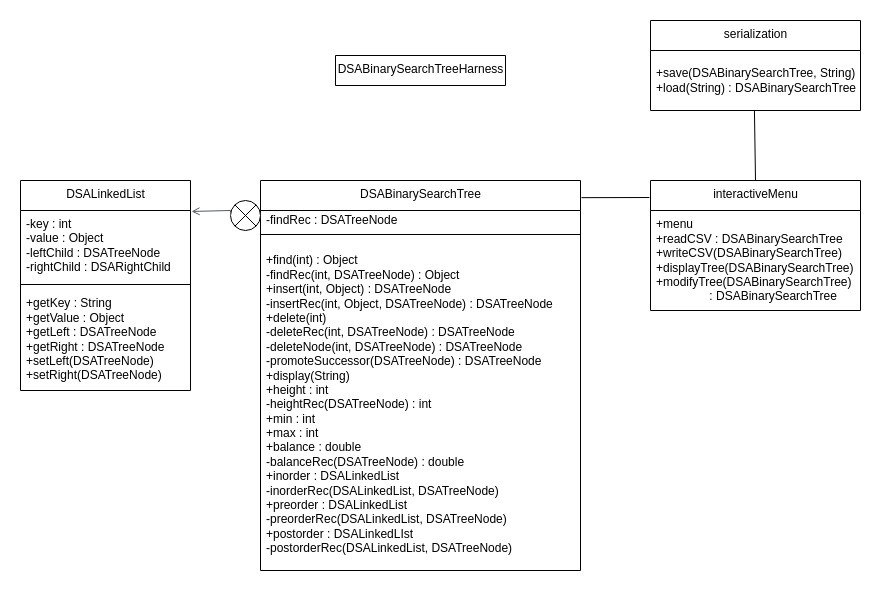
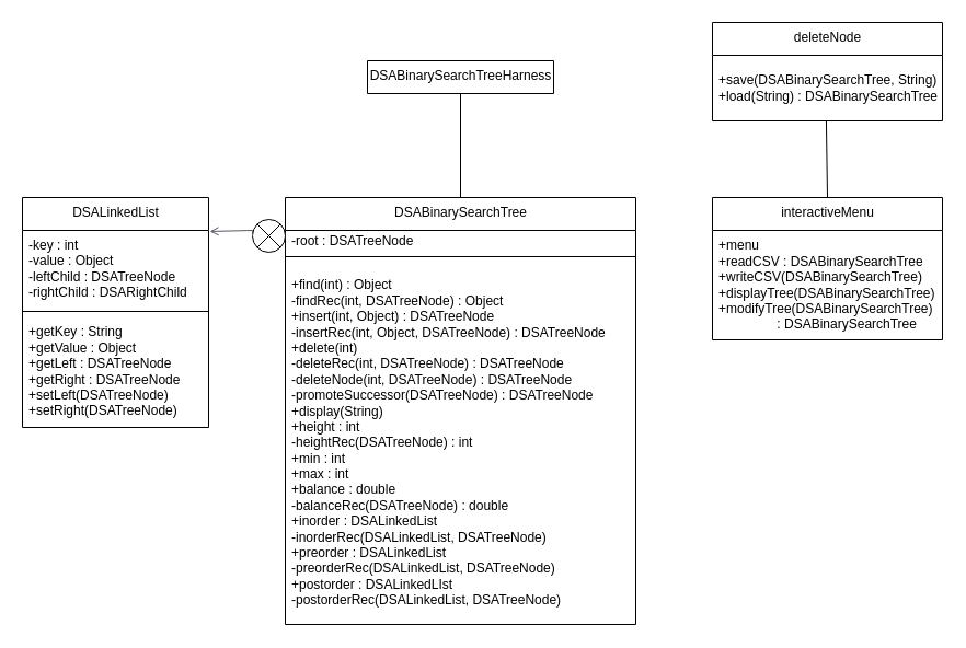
  <mxCell id="0" />
  <mxCell id="1" parent="0" />
  <mxCell id="2" value="DSALinkedList" style="swimlane;fontStyle=0;align=center;verticalAlign=top;childLayout=stackLayout;horizontal=1;startSize=30;horizontalStack=0;resizeParent=1;resizeParentMax=0;resizeLast=0;collapsible=0;marginBottom=0;html=1;" parent="1" vertex="1"><mxGeometry x="20" y="180" width="170" height="210" as="geometry" /></mxCell>
  <mxCell id="3" value="-key : int&lt;br&gt;-value : Object&lt;br&gt;-leftChild : DSATreeNode&lt;br&gt;-rightChild : DSARightChild" style="text;html=1;strokeColor=none;fillColor=none;align=left;verticalAlign=middle;spacingLeft=4;spacingRight=4;overflow=hidden;rotatable=0;points=[[0,0.5],[1,0.5]];portConstraint=eastwest;" parent="2" vertex="1"><mxGeometry y="30" width="170" height="70" as="geometry" /></mxCell>
  <mxCell id="4" value="" style="line;strokeWidth=1;fillColor=none;align=left;verticalAlign=middle;spacingTop=-1;spacingLeft=3;spacingRight=3;rotatable=0;labelPosition=right;points=[];portConstraint=eastwest;" parent="2" vertex="1"><mxGeometry y="100" width="170" height="8" as="geometry" /></mxCell>
  <mxCell id="5" value="+getKey : String&lt;br&gt;+getValue : Object&lt;br&gt;+getLeft : DSATreeNode&lt;br&gt;+getRight : DSATreeNode&lt;br&gt;+setLeft(DSATreeNode)&lt;br&gt;+setRight(DSATreeNode)" style="text;html=1;strokeColor=none;fillColor=none;align=left;verticalAlign=middle;spacingLeft=4;spacingRight=4;overflow=hidden;rotatable=0;points=[[0,0.5],[1,0.5]];portConstraint=eastwest;" parent="2" vertex="1"><mxGeometry y="108" width="170" height="102" as="geometry" /></mxCell>
  <mxCell id="6" value="DSABinarySearchTree" style="swimlane;fontStyle=0;align=center;verticalAlign=top;childLayout=stackLayout;horizontal=1;startSize=30;horizontalStack=0;resizeParent=1;resizeParentMax=0;resizeLast=0;collapsible=0;marginBottom=0;html=1;" parent="1" vertex="1"><mxGeometry x="260" y="180" width="320" height="390" as="geometry" /></mxCell>
- <mxCell id="7" value="-findRec : DSATreeNode" style="text;html=1;strokeColor=none;fillColor=none;align=left;verticalAlign=middle;spacingLeft=4;spacingRight=4;overflow=hidden;rotatable=0;points=[[0,0.5],[1,0.5]];portConstraint=eastwest;" parent="6" vertex="1"><mxGeometry y="30" width="320" height="20" as="geometry" /></mxCell>
+ <mxCell id="7" value="-root : DSATreeNode" style="text;html=1;strokeColor=none;fillColor=none;align=left;verticalAlign=middle;spacingLeft=4;spacingRight=4;overflow=hidden;rotatable=0;points=[[0,0.5],[1,0.5]];portConstraint=eastwest;" parent="6" vertex="1"><mxGeometry y="30" width="320" height="20" as="geometry" /></mxCell>
  <mxCell id="8" value="" style="line;strokeWidth=1;fillColor=none;align=left;verticalAlign=middle;spacingTop=-1;spacingLeft=3;spacingRight=3;rotatable=0;labelPosition=right;points=[];portConstraint=eastwest;" parent="6" vertex="1"><mxGeometry y="50" width="320" height="8" as="geometry" /></mxCell>
  <mxCell id="9" value="+find(int) : Object&lt;br&gt;-findRec(int, DSATreeNode) : Object&lt;br&gt;+insert(int, Object) : DSATreeNode&lt;br&gt;-insertRec(int, Object, DSATreeNode) : DSATreeNode&lt;br&gt;+delete(int)&lt;br&gt;-deleteRec(int, DSATreeNode) : DSATreeNode&lt;br&gt;-deleteNode(int, DSATreeNode) : DSATreeNode&lt;br&gt;-promoteSuccessor(DSATreeNode) : DSATreeNode&lt;br&gt;+display(String)&lt;br&gt;+height : int&lt;br&gt;-heightRec(DSATreeNode) : int&lt;br&gt;+min : int&lt;br&gt;+max : int&lt;br&gt;+balance : double&lt;br&gt;-balanceRec(DSATreeNode) : double&lt;br&gt;+inorder : DSALinkedList&lt;br&gt;-inorderRec(DSALinkedList, DSATreeNode)&lt;br&gt;+preorder : DSALinkedList&lt;br&gt;-preorderRec(DSALinkedList, DSATreeNode)&lt;br&gt;+postorder : DSALinkedLIst&lt;br&gt;-postorderRec(DSALinkedList, DSATreeNode)" style="text;html=1;strokeColor=none;fillColor=none;align=left;verticalAlign=middle;spacingLeft=4;spacingRight=4;overflow=hidden;rotatable=0;points=[[0,0.5],[1,0.5]];portConstraint=eastwest;" parent="6" vertex="1"><mxGeometry y="58" width="320" height="332" as="geometry" /></mxCell>
  <mxCell id="10" value="DSABinarySearchTreeHarness" style="swimlane;fontStyle=0;align=center;verticalAlign=top;childLayout=stackLayout;horizontal=1;startSize=38;horizontalStack=0;resizeParent=1;resizeParentMax=0;resizeLast=0;collapsible=0;marginBottom=0;html=1;" parent="1" vertex="1"><mxGeometry x="335" y="55" width="170" height="30" as="geometry" /></mxCell>
+ <mxCell id="11" value="" style="endArrow=none;html=1;rounded=0;strokeColor=#000000;entryX=0.5;entryY=1;entryDx=0;entryDy=0;exitX=0.5;exitY=0;exitDx=0;exitDy=0;" parent="1" source="6" target="10" edge="1"><mxGeometry width="50" height="50" relative="1" as="geometry"><mxPoint x="90" y="240" as="sourcePoint" /><mxPoint x="140" y="190" as="targetPoint" /></mxGeometry></mxCell>
  <mxCell id="12" value="interactiveMenu" style="swimlane;fontStyle=0;align=center;verticalAlign=top;childLayout=stackLayout;horizontal=1;startSize=30;horizontalStack=0;resizeParent=1;resizeParentMax=0;resizeLast=0;collapsible=0;marginBottom=0;html=1;" parent="1" vertex="1"><mxGeometry x="650" y="180" width="210" height="130" as="geometry" /></mxCell>
  <mxCell id="13" value="+menu&lt;br&gt;+readCSV : DSABinarySearchTree&lt;br&gt;+writeCSV(DSABinarySearchTree)&lt;br&gt;+displayTree(DSABinarySearchTree)&lt;br&gt;+modifyTree(DSABinarySearchTree)&amp;nbsp;&lt;br&gt;&lt;span style=&quot;white-space: pre&quot;&gt;&#09;&lt;/span&gt;&lt;span style=&quot;white-space: pre&quot;&gt;&#09;&lt;/span&gt;: DSABinarySearchTree&lt;br&gt;" style="text;html=1;strokeColor=none;fillColor=none;align=left;verticalAlign=middle;spacingLeft=4;spacingRight=4;overflow=hidden;rotatable=0;points=[[0,0.5],[1,0.5]];portConstraint=eastwest;" parent="12" vertex="1"><mxGeometry y="30" width="210" height="100" as="geometry" /></mxCell>
- <mxCell id="14" value="" style="endArrow=none;html=1;rounded=0;exitX=1.003;exitY=0.044;exitDx=0;exitDy=0;exitPerimeter=0;entryX=-0.005;entryY=0.131;entryDx=0;entryDy=0;entryPerimeter=0;" parent="1" source="6" target="12" edge="1"><mxGeometry width="50" height="50" relative="1" as="geometry"><mxPoint x="620" y="290" as="sourcePoint" /><mxPoint x="600" y="240" as="targetPoint" /></mxGeometry></mxCell>
- <mxCell id="15" value="serialization" style="swimlane;fontStyle=0;align=center;verticalAlign=top;childLayout=stackLayout;horizontal=1;startSize=30;horizontalStack=0;resizeParent=1;resizeParentMax=0;resizeLast=0;collapsible=0;marginBottom=0;html=1;" parent="1" vertex="1"><mxGeometry x="650" y="20" width="210" height="90" as="geometry" /></mxCell>
+ <mxCell id="15" value="deleteNode" style="swimlane;fontStyle=0;align=center;verticalAlign=top;childLayout=stackLayout;horizontal=1;startSize=30;horizontalStack=0;resizeParent=1;resizeParentMax=0;resizeLast=0;collapsible=0;marginBottom=0;html=1;" parent="1" vertex="1"><mxGeometry x="650" y="20" width="210" height="90" as="geometry" /></mxCell>
  <mxCell id="16" value="+save(DSABinarySearchTree, String)&lt;br&gt;+load(String) : DSABinarySearchTree" style="text;html=1;strokeColor=none;fillColor=none;align=left;verticalAlign=middle;spacingLeft=4;spacingRight=4;overflow=hidden;rotatable=0;points=[[0,0.5],[1,0.5]];portConstraint=eastwest;" parent="15" vertex="1"><mxGeometry y="30" width="210" height="60" as="geometry" /></mxCell>
  <mxCell id="17" value="" style="endArrow=none;html=1;rounded=0;exitX=0.5;exitY=0;exitDx=0;exitDy=0;entryX=0.495;entryY=1;entryDx=0;entryDy=0;entryPerimeter=0;" parent="1" source="12" target="16" edge="1"><mxGeometry width="50" height="50" relative="1" as="geometry"><mxPoint x="710" y="160" as="sourcePoint" /><mxPoint x="755" y="100" as="targetPoint" /></mxGeometry></mxCell>
  <mxCell id="18" value="" style="shape=sumEllipse;perimeter=ellipsePerimeter;whiteSpace=wrap;html=1;backgroundOutline=1;" vertex="1" parent="1"><mxGeometry x="230" y="200" width="30" height="30" as="geometry" /></mxCell>
  <mxCell id="19" value="" style="edgeStyle=orthogonalEdgeStyle;html=1;endArrow=none;elbow=vertical;startArrow=open;startFill=0;strokeColor=#545B64;rounded=0;exitX=1.006;exitY=0.014;exitDx=0;exitDy=0;exitPerimeter=0;entryX=0;entryY=0.5;entryDx=0;entryDy=0;" edge="1" parent="1" source="3" target="18"><mxGeometry width="100" relative="1" as="geometry"><mxPoint x="230" y="-30" as="sourcePoint" /><mxPoint x="290" y="-30" as="targetPoint" /><Array as="points"><mxPoint x="230" y="210" /></Array></mxGeometry></mxCell>
